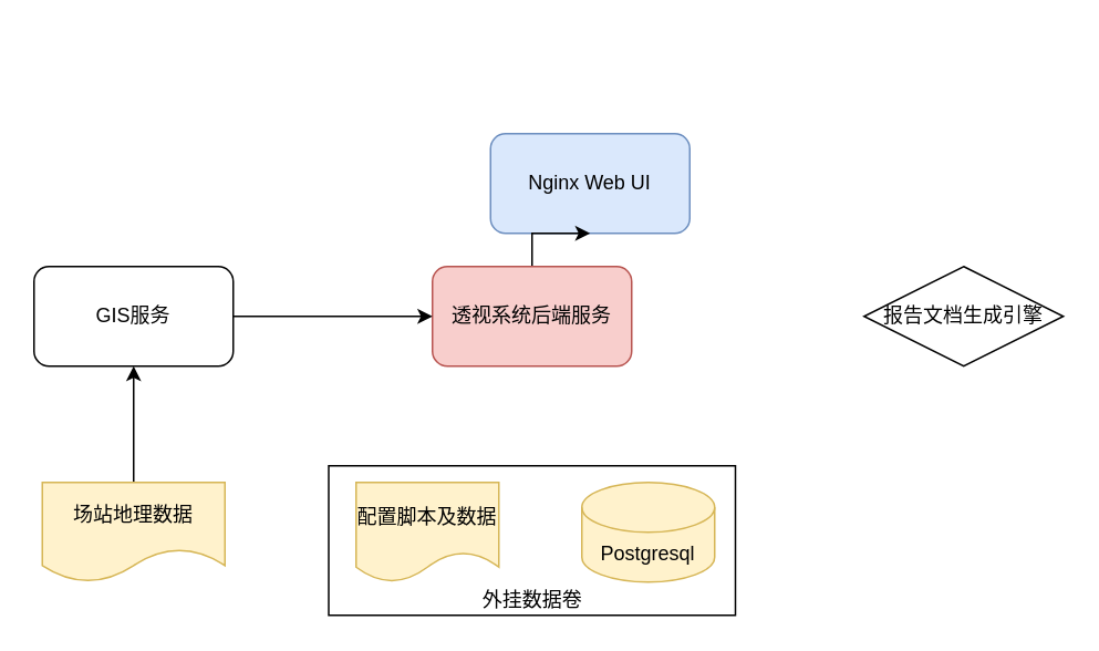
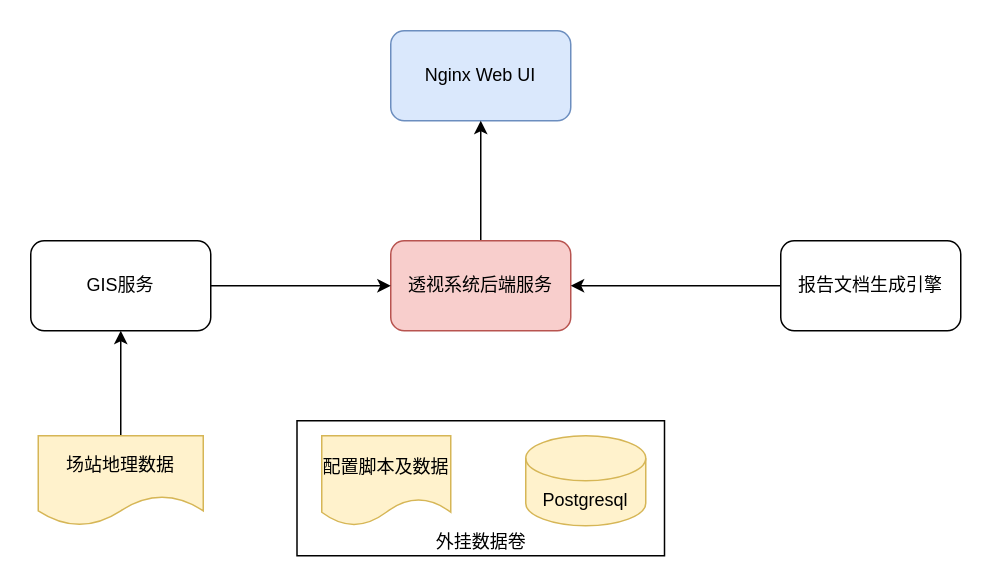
  <mxCell id="0" />
  <mxCell id="1" parent="0" />
- <mxCell id="2" value="Nginx Web UI" style="rounded=1;whiteSpace=wrap;html=1;fillColor=#dae8fc;strokeColor=#6c8ebf;" vertex="1" parent="1"><mxGeometry x="295" y="80" width="120" height="60" as="geometry" /></mxCell>
+ <mxCell id="2" value="Nginx Web UI" style="rounded=1;whiteSpace=wrap;html=1;fillColor=#dae8fc;strokeColor=#6c8ebf;" vertex="1" parent="1"><mxGeometry x="260" y="20" width="120" height="60" as="geometry" /></mxCell>
  <mxCell id="3" value="" style="edgeStyle=orthogonalEdgeStyle;rounded=0;orthogonalLoop=1;jettySize=auto;html=1;" edge="1" parent="1" source="4" target="2"><mxGeometry relative="1" as="geometry" /></mxCell>
  <mxCell id="4" value="透视系统后端服务" style="rounded=1;whiteSpace=wrap;html=1;fillColor=#f8cecc;strokeColor=#b85450;" vertex="1" parent="1"><mxGeometry x="260" y="160" width="120" height="60" as="geometry" /></mxCell>
- <mxCell id="6" value="报告文档生成引擎" style="rhombus;whiteSpace=wrap;html=1;" vertex="1" parent="1"><mxGeometry x="520" y="160" width="120" height="60" as="geometry" /></mxCell>
+ <mxCell id="5" value="" style="edgeStyle=orthogonalEdgeStyle;rounded=0;orthogonalLoop=1;jettySize=auto;html=1;" edge="1" parent="1" source="6" target="4"><mxGeometry relative="1" as="geometry" /></mxCell>
+ <mxCell id="6" value="报告文档生成引擎" style="rounded=1;whiteSpace=wrap;html=1;" vertex="1" parent="1"><mxGeometry x="520" y="160" width="120" height="60" as="geometry" /></mxCell>
  <mxCell id="7" value="" style="edgeStyle=orthogonalEdgeStyle;rounded=0;orthogonalLoop=1;jettySize=auto;html=1;" edge="1" parent="1" source="8" target="4"><mxGeometry relative="1" as="geometry" /></mxCell>
  <mxCell id="8" value="GIS服务" style="rounded=1;whiteSpace=wrap;html=1;" vertex="1" parent="1"><mxGeometry x="20" y="160" width="120" height="60" as="geometry" /></mxCell>
  <mxCell id="9" value="外挂数据卷" style="rounded=0;whiteSpace=wrap;html=1;align=center;sketch=0;glass=0;shadow=0;verticalAlign=bottom;" vertex="1" parent="1"><mxGeometry x="197.5" y="280" width="245" height="90" as="geometry" /></mxCell>
  <mxCell id="10" value="Postgresql" style="shape=cylinder3;whiteSpace=wrap;html=1;boundedLbl=1;backgroundOutline=1;size=15;shadow=0;glass=0;sketch=0;fillColor=#fff2cc;strokeColor=#d6b656;" vertex="1" parent="1"><mxGeometry x="350" y="290" width="80" height="60" as="geometry" /></mxCell>
  <mxCell id="11" value="配置脚本及数据" style="shape=document;whiteSpace=wrap;html=1;boundedLbl=1;shadow=0;glass=0;sketch=0;fillColor=#fff2cc;strokeColor=#d6b656;" vertex="1" parent="1"><mxGeometry x="214" y="290" width="86" height="60" as="geometry" /></mxCell>
  <mxCell id="12" value="" style="edgeStyle=orthogonalEdgeStyle;rounded=0;orthogonalLoop=1;jettySize=auto;html=1;" edge="1" parent="1" source="13" target="8"><mxGeometry relative="1" as="geometry" /></mxCell>
  <mxCell id="13" value="场站地理数据" style="shape=document;whiteSpace=wrap;html=1;boundedLbl=1;shadow=0;glass=0;sketch=0;size=0.333;fillColor=#fff2cc;strokeColor=#d6b656;" vertex="1" parent="1"><mxGeometry x="25" y="290" width="110" height="60" as="geometry" /></mxCell>
